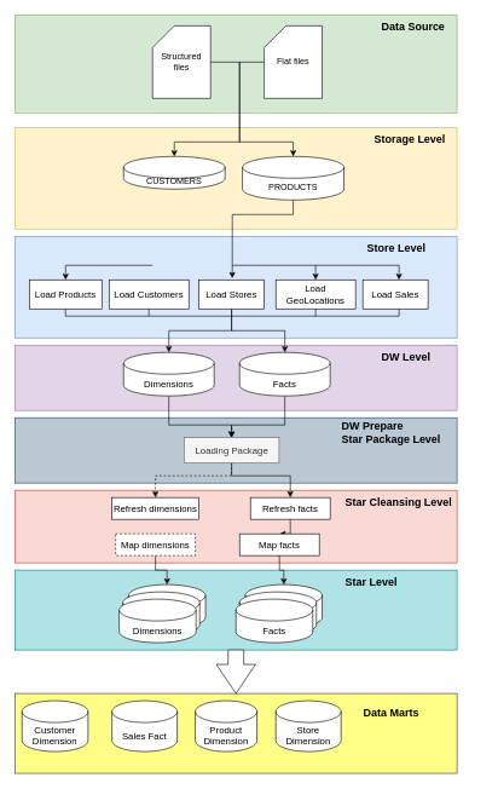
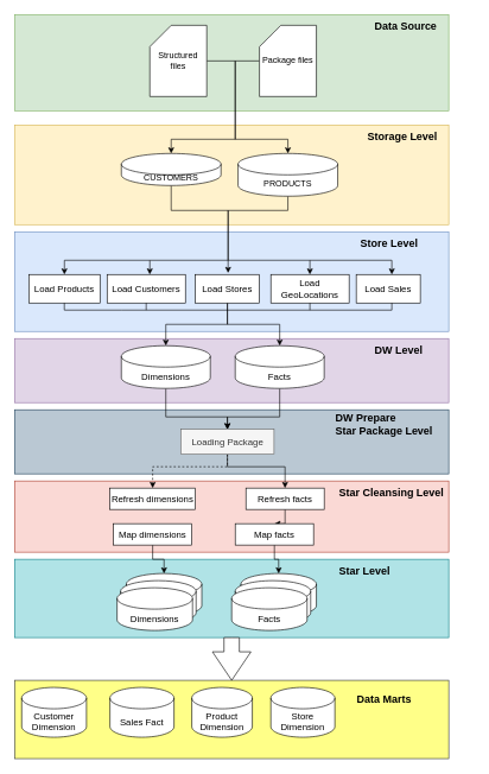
  <mxCell id="0" />
  <mxCell id="1" parent="0" />
  <mxCell id="2" value="" style="rounded=0;whiteSpace=wrap;html=1;fillColor=#ffff88;strokeColor=#36393d;" vertex="1" parent="1"><mxGeometry x="20" y="955" width="610" height="110" as="geometry" /></mxCell>
  <mxCell id="3" value="" style="rounded=0;whiteSpace=wrap;html=1;fillColor=#b0e3e6;strokeColor=#0e8088;" vertex="1" parent="1"><mxGeometry x="20" y="785" width="610" height="110" as="geometry" /></mxCell>
  <mxCell id="4" value="Dimensions" style="shape=cylinder3;whiteSpace=wrap;html=1;boundedLbl=1;backgroundOutline=1;size=15;fontSize=13;" vertex="1" parent="1"><mxGeometry x="177" y="805" width="106" height="60" as="geometry" /></mxCell>
  <mxCell id="5" value="Dimensions" style="shape=cylinder3;whiteSpace=wrap;html=1;boundedLbl=1;backgroundOutline=1;size=15;fontSize=13;" vertex="1" parent="1"><mxGeometry x="169" y="815" width="106" height="60" as="geometry" /></mxCell>
  <mxCell id="6" value="" style="rounded=0;whiteSpace=wrap;html=1;fillColor=#fad9d5;strokeColor=#ae4132;" vertex="1" parent="1"><mxGeometry x="20" y="675" width="610" height="100" as="geometry" /></mxCell>
  <mxCell id="7" value="" style="rounded=0;whiteSpace=wrap;html=1;fillColor=#bac8d3;strokeColor=#23445d;" vertex="1" parent="1"><mxGeometry x="20" y="575" width="610" height="90" as="geometry" /></mxCell>
  <mxCell id="8" value="" style="rounded=0;whiteSpace=wrap;html=1;fillColor=#e1d5e7;strokeColor=#9673a6;" vertex="1" parent="1"><mxGeometry x="20" y="475" width="610" height="90" as="geometry" /></mxCell>
  <mxCell id="9" value="" style="rounded=0;whiteSpace=wrap;html=1;fillColor=#dae8fc;strokeColor=#6c8ebf;" vertex="1" parent="1"><mxGeometry x="20" y="325" width="610" height="140" as="geometry" /></mxCell>
  <mxCell id="10" value="" style="rounded=0;whiteSpace=wrap;html=1;fillColor=#fff2cc;strokeColor=#d6b656;" vertex="1" parent="1"><mxGeometry x="20" y="175" width="610" height="140" as="geometry" /></mxCell>
  <mxCell id="11" value="" style="rounded=0;whiteSpace=wrap;html=1;fillColor=#d5e8d4;strokeColor=#82b366;" vertex="1" parent="1"><mxGeometry x="20" y="20" width="610" height="135" as="geometry" /></mxCell>
  <mxCell id="12" style="edgeStyle=orthogonalEdgeStyle;rounded=0;orthogonalLoop=1;jettySize=auto;html=1;fontSize=13;" edge="1" parent="1" source="13" target="17"><mxGeometry relative="1" as="geometry"><Array as="points"><mxPoint x="330" y="85" /><mxPoint x="330" y="195" /><mxPoint x="240" y="195" /></Array></mxGeometry></mxCell>
  <mxCell id="13" value="Structured files" style="shape=card;whiteSpace=wrap;html=1;" vertex="1" parent="1"><mxGeometry x="210" y="35" width="80" height="100" as="geometry" /></mxCell>
  <mxCell id="14" style="edgeStyle=orthogonalEdgeStyle;rounded=0;orthogonalLoop=1;jettySize=auto;html=1;fontSize=13;" edge="1" parent="1" source="15" target="19"><mxGeometry relative="1" as="geometry"><Array as="points"><mxPoint x="330" y="85" /><mxPoint x="330" y="195" /><mxPoint x="404" y="195" /></Array></mxGeometry></mxCell>
- <mxCell id="15" value="Flat files" style="shape=card;whiteSpace=wrap;html=1;" vertex="1" parent="1"><mxGeometry x="364" y="35" width="80" height="100" as="geometry" /></mxCell>
+ <mxCell id="15" value="Package files" style="shape=card;whiteSpace=wrap;html=1;" vertex="1" parent="1"><mxGeometry x="364" y="35" width="80" height="100" as="geometry" /></mxCell>
+ <mxCell id="16" style="edgeStyle=orthogonalEdgeStyle;rounded=0;orthogonalLoop=1;jettySize=auto;html=1;fontSize=13;entryX=0.545;entryY=0;entryDx=0;entryDy=0;entryPerimeter=0;" edge="1" parent="1" source="17" target="23"><mxGeometry relative="1" as="geometry"><mxPoint x="320" y="365" as="targetPoint" /><Array as="points"><mxPoint x="240" y="295" /><mxPoint x="320" y="295" /><mxPoint x="320" y="365" /><mxPoint x="210" y="365" /></Array></mxGeometry></mxCell>
  <mxCell id="17" value="CUSTOMERS" style="shape=cylinder3;whiteSpace=wrap;html=1;boundedLbl=1;backgroundOutline=1;size=15;" vertex="1" parent="1"><mxGeometry x="170" y="215" width="140" height="45" as="geometry" /></mxCell>
  <mxCell id="18" style="edgeStyle=orthogonalEdgeStyle;rounded=0;orthogonalLoop=1;jettySize=auto;html=1;fontSize=13;entryX=0.511;entryY=-0.054;entryDx=0;entryDy=0;entryPerimeter=0;" edge="1" parent="1" source="19" target="26"><mxGeometry relative="1" as="geometry"><mxPoint x="320" y="365" as="targetPoint" /><Array as="points"><mxPoint x="404" y="295" /><mxPoint x="320" y="295" /></Array></mxGeometry></mxCell>
  <mxCell id="19" value="PRODUCTS" style="shape=cylinder3;whiteSpace=wrap;html=1;boundedLbl=1;backgroundOutline=1;size=15;" vertex="1" parent="1"><mxGeometry x="334" y="215" width="140" height="60" as="geometry" /></mxCell>
  <mxCell id="20" value="Storage Level" style="text;strokeColor=none;fillColor=none;align=left;verticalAlign=middle;spacingLeft=4;spacingRight=4;overflow=hidden;points=[[0,0.5],[1,0.5]];portConstraint=eastwest;rotatable=0;fontSize=15;fontStyle=1" vertex="1" parent="1"><mxGeometry x="510" y="175" width="140" height="30" as="geometry" /></mxCell>
  <mxCell id="21" value="Data Source" style="text;strokeColor=none;fillColor=none;align=left;verticalAlign=middle;spacingLeft=4;spacingRight=4;overflow=hidden;points=[[0,0.5],[1,0.5]];portConstraint=eastwest;rotatable=0;fontSize=15;fontStyle=1" vertex="1" parent="1"><mxGeometry x="520" y="20" width="140" height="30" as="geometry" /></mxCell>
  <mxCell id="22" value="Load Products" style="rounded=0;whiteSpace=wrap;html=1;fontSize=13;" vertex="1" parent="1"><mxGeometry x="40" y="385" width="100" height="40" as="geometry" /></mxCell>
  <mxCell id="23" value="Load Customers" style="rounded=0;whiteSpace=wrap;html=1;fontSize=13;" vertex="1" parent="1"><mxGeometry x="150" y="385" width="110" height="40" as="geometry" /></mxCell>
  <mxCell id="24" style="edgeStyle=orthogonalEdgeStyle;rounded=0;orthogonalLoop=1;jettySize=auto;html=1;fontSize=13;" edge="1" parent="1" source="26" target="36"><mxGeometry relative="1" as="geometry" /></mxCell>
  <mxCell id="25" style="edgeStyle=orthogonalEdgeStyle;rounded=0;orthogonalLoop=1;jettySize=auto;html=1;fontSize=13;" edge="1" parent="1" source="26" target="43"><mxGeometry relative="1" as="geometry" /></mxCell>
  <mxCell id="26" value="Load Stores" style="rounded=0;whiteSpace=wrap;html=1;fontSize=13;" vertex="1" parent="1"><mxGeometry x="274" y="385" width="90" height="40" as="geometry" /></mxCell>
  <mxCell id="27" value="Load GeoLocations" style="rounded=0;whiteSpace=wrap;html=1;fontSize=13;" vertex="1" parent="1"><mxGeometry x="380" y="385" width="110" height="40" as="geometry" /></mxCell>
  <mxCell id="28" value="Load Sales" style="rounded=0;whiteSpace=wrap;html=1;fontSize=13;" vertex="1" parent="1"><mxGeometry x="500" y="385" width="90" height="40" as="geometry" /></mxCell>
  <mxCell id="29" value="" style="endArrow=classic;html=1;rounded=0;fontSize=13;entryX=0.5;entryY=0;entryDx=0;entryDy=0;" edge="1" parent="1" target="22"><mxGeometry width="50" height="50" relative="1" as="geometry"><mxPoint x="90" y="365" as="sourcePoint" /><mxPoint x="100" y="335" as="targetPoint" /></mxGeometry></mxCell>
  <mxCell id="30" value="" style="endArrow=classic;html=1;rounded=0;fontSize=13;entryX=0.5;entryY=0;entryDx=0;entryDy=0;" edge="1" parent="1"><mxGeometry width="50" height="50" relative="1" as="geometry"><mxPoint x="434.9" y="365" as="sourcePoint" /><mxPoint x="434.9" y="385" as="targetPoint" /></mxGeometry></mxCell>
  <mxCell id="31" value="" style="endArrow=classic;html=1;rounded=0;fontSize=13;entryX=0.5;entryY=0;entryDx=0;entryDy=0;" edge="1" parent="1"><mxGeometry width="50" height="50" relative="1" as="geometry"><mxPoint x="550" y="365" as="sourcePoint" /><mxPoint x="550" y="385" as="targetPoint" /></mxGeometry></mxCell>
  <mxCell id="32" value="" style="endArrow=none;html=1;rounded=0;fontSize=13;" edge="1" parent="1"><mxGeometry width="50" height="50" relative="1" as="geometry"><mxPoint x="90" y="365" as="sourcePoint" /><mxPoint x="210" y="365" as="targetPoint" /></mxGeometry></mxCell>
  <mxCell id="33" value="" style="endArrow=none;html=1;rounded=0;fontSize=13;" edge="1" parent="1"><mxGeometry width="50" height="50" relative="1" as="geometry"><mxPoint x="320" y="365" as="sourcePoint" /><mxPoint x="550" y="365" as="targetPoint" /></mxGeometry></mxCell>
  <mxCell id="34" value="Store Level" style="text;strokeColor=none;fillColor=none;align=left;verticalAlign=middle;spacingLeft=4;spacingRight=4;overflow=hidden;points=[[0,0.5],[1,0.5]];portConstraint=eastwest;rotatable=0;fontSize=15;fontStyle=1" vertex="1" parent="1"><mxGeometry x="500" y="325" width="140" height="30" as="geometry" /></mxCell>
  <mxCell id="35" style="edgeStyle=orthogonalEdgeStyle;rounded=0;orthogonalLoop=1;jettySize=auto;html=1;fontSize=13;" edge="1" parent="1" source="36" target="47"><mxGeometry relative="1" as="geometry"><Array as="points"><mxPoint x="233" y="585" /><mxPoint x="319" y="585" /></Array></mxGeometry></mxCell>
  <mxCell id="36" value="Dimensions" style="shape=cylinder3;whiteSpace=wrap;html=1;boundedLbl=1;backgroundOutline=1;size=15;fontSize=13;" vertex="1" parent="1"><mxGeometry x="170" y="485" width="125" height="60" as="geometry" /></mxCell>
  <mxCell id="37" value="" style="endArrow=none;html=1;rounded=0;fontSize=13;" edge="1" parent="1"><mxGeometry width="50" height="50" relative="1" as="geometry"><mxPoint x="204.9" y="435" as="sourcePoint" /><mxPoint x="204.9" y="425" as="targetPoint" /></mxGeometry></mxCell>
  <mxCell id="38" value="" style="endArrow=none;html=1;rounded=0;fontSize=13;" edge="1" parent="1"><mxGeometry width="50" height="50" relative="1" as="geometry"><mxPoint x="434.9" y="435" as="sourcePoint" /><mxPoint x="434.9" y="425" as="targetPoint" /></mxGeometry></mxCell>
  <mxCell id="39" value="" style="endArrow=none;html=1;rounded=0;fontSize=13;" edge="1" parent="1"><mxGeometry width="50" height="50" relative="1" as="geometry"><mxPoint x="89.9" y="435" as="sourcePoint" /><mxPoint x="89.9" y="425" as="targetPoint" /></mxGeometry></mxCell>
  <mxCell id="40" value="" style="endArrow=none;html=1;rounded=0;fontSize=13;" edge="1" parent="1"><mxGeometry width="50" height="50" relative="1" as="geometry"><mxPoint x="550" y="435" as="sourcePoint" /><mxPoint x="550" y="425" as="targetPoint" /></mxGeometry></mxCell>
  <mxCell id="41" value="" style="endArrow=none;html=1;rounded=0;fontSize=13;" edge="1" parent="1"><mxGeometry width="50" height="50" relative="1" as="geometry"><mxPoint x="550" y="435" as="sourcePoint" /><mxPoint x="90" y="435" as="targetPoint" /><Array as="points"><mxPoint x="170" y="435" /></Array></mxGeometry></mxCell>
  <mxCell id="42" style="edgeStyle=orthogonalEdgeStyle;rounded=0;orthogonalLoop=1;jettySize=auto;html=1;fontSize=13;" edge="1" parent="1" source="43" target="47"><mxGeometry relative="1" as="geometry"><Array as="points"><mxPoint x="393" y="585" /><mxPoint x="319" y="585" /></Array></mxGeometry></mxCell>
  <mxCell id="43" value="Facts" style="shape=cylinder3;whiteSpace=wrap;html=1;boundedLbl=1;backgroundOutline=1;size=15;fontSize=13;" vertex="1" parent="1"><mxGeometry x="330" y="485" width="125" height="60" as="geometry" /></mxCell>
  <mxCell id="44" value="DW Level" style="text;strokeColor=none;fillColor=none;align=left;verticalAlign=middle;spacingLeft=4;spacingRight=4;overflow=hidden;points=[[0,0.5],[1,0.5]];portConstraint=eastwest;rotatable=0;fontSize=15;fontStyle=1" vertex="1" parent="1"><mxGeometry x="520" y="475" width="140" height="30" as="geometry" /></mxCell>
  <mxCell id="45" style="edgeStyle=orthogonalEdgeStyle;rounded=0;orthogonalLoop=1;jettySize=auto;html=1;fontSize=13;dashed=1;" edge="1" parent="1" source="47" target="49"><mxGeometry relative="1" as="geometry"><Array as="points"><mxPoint x="319" y="655" /><mxPoint x="214" y="655" /></Array></mxGeometry></mxCell>
  <mxCell id="46" style="edgeStyle=orthogonalEdgeStyle;rounded=0;orthogonalLoop=1;jettySize=auto;html=1;fontSize=13;" edge="1" parent="1" source="47" target="51"><mxGeometry relative="1" as="geometry"><Array as="points"><mxPoint x="319" y="655" /><mxPoint x="400" y="655" /></Array></mxGeometry></mxCell>
  <mxCell id="47" value="Loading Package" style="rounded=0;whiteSpace=wrap;html=1;fontSize=13;fillColor=#f5f5f5;fontColor=#333333;strokeColor=#666666;" vertex="1" parent="1"><mxGeometry x="253.5" y="602.5" width="131" height="35" as="geometry" /></mxCell>
  <mxCell id="48" value="DW Prepare&#10;Star Package Level" style="text;strokeColor=none;fillColor=none;align=left;verticalAlign=middle;spacingLeft=4;spacingRight=4;overflow=hidden;points=[[0,0.5],[1,0.5]];portConstraint=eastwest;rotatable=0;fontSize=15;fontStyle=1" vertex="1" parent="1"><mxGeometry x="465" y="575" width="160" height="40" as="geometry" /></mxCell>
  <mxCell id="49" value="Refresh dimensions" style="rounded=0;whiteSpace=wrap;html=1;fontSize=13;" vertex="1" parent="1"><mxGeometry x="154" y="685" width="120" height="30" as="geometry" /></mxCell>
  <mxCell id="50" style="edgeStyle=orthogonalEdgeStyle;rounded=0;orthogonalLoop=1;jettySize=auto;html=1;entryX=0.5;entryY=0;entryDx=0;entryDy=0;fontSize=13;" edge="1" parent="1" source="51" target="55"><mxGeometry relative="1" as="geometry" /></mxCell>
  <mxCell id="51" value="Refresh facts" style="rounded=0;whiteSpace=wrap;html=1;fontSize=13;" vertex="1" parent="1"><mxGeometry x="345" y="685" width="110" height="30" as="geometry" /></mxCell>
  <mxCell id="52" style="edgeStyle=orthogonalEdgeStyle;rounded=0;orthogonalLoop=1;jettySize=auto;html=1;fontSize=13;" edge="1" parent="1" source="53" target="4"><mxGeometry relative="1" as="geometry" /></mxCell>
- <mxCell id="53" value="Map dimensions" style="rounded=0;whiteSpace=wrap;html=1;fontSize=13;dashed=1;" vertex="1" parent="1"><mxGeometry x="159" y="735" width="110" height="30" as="geometry" /></mxCell>
+ <mxCell id="53" value="Map dimensions" style="rounded=0;whiteSpace=wrap;html=1;fontSize=13;" vertex="1" parent="1"><mxGeometry x="159" y="735" width="110" height="30" as="geometry" /></mxCell>
  <mxCell id="54" style="edgeStyle=orthogonalEdgeStyle;rounded=0;orthogonalLoop=1;jettySize=auto;html=1;entryX=0.5;entryY=0;entryDx=0;entryDy=0;entryPerimeter=0;fontSize=13;" edge="1" parent="1" source="55" target="57"><mxGeometry relative="1" as="geometry" /></mxCell>
  <mxCell id="55" value="Map facts" style="rounded=0;whiteSpace=wrap;html=1;fontSize=13;" vertex="1" parent="1"><mxGeometry x="330" y="735" width="110" height="30" as="geometry" /></mxCell>
  <mxCell id="56" value="Dimensions" style="shape=cylinder3;whiteSpace=wrap;html=1;boundedLbl=1;backgroundOutline=1;size=15;fontSize=13;" vertex="1" parent="1"><mxGeometry x="164" y="825" width="106" height="60" as="geometry" /></mxCell>
  <mxCell id="57" value="Dimensions" style="shape=cylinder3;whiteSpace=wrap;html=1;boundedLbl=1;backgroundOutline=1;size=15;fontSize=13;" vertex="1" parent="1"><mxGeometry x="338" y="805" width="106" height="60" as="geometry" /></mxCell>
  <mxCell id="58" value="Dimensions" style="shape=cylinder3;whiteSpace=wrap;html=1;boundedLbl=1;backgroundOutline=1;size=15;fontSize=13;" vertex="1" parent="1"><mxGeometry x="330" y="815" width="106" height="60" as="geometry" /></mxCell>
  <mxCell id="59" value="Facts" style="shape=cylinder3;whiteSpace=wrap;html=1;boundedLbl=1;backgroundOutline=1;size=15;fontSize=13;" vertex="1" parent="1"><mxGeometry x="325" y="825" width="106" height="60" as="geometry" /></mxCell>
  <mxCell id="60" value="Star Cleansing Level" style="text;strokeColor=none;fillColor=none;align=left;verticalAlign=middle;spacingLeft=4;spacingRight=4;overflow=hidden;points=[[0,0.5],[1,0.5]];portConstraint=eastwest;rotatable=0;fontSize=15;fontStyle=1" vertex="1" parent="1"><mxGeometry x="470" y="675" width="170" height="30" as="geometry" /></mxCell>
  <mxCell id="61" value="Star Level" style="text;strokeColor=none;fillColor=none;align=left;verticalAlign=middle;spacingLeft=4;spacingRight=4;overflow=hidden;points=[[0,0.5],[1,0.5]];portConstraint=eastwest;rotatable=0;fontSize=15;fontStyle=1" vertex="1" parent="1"><mxGeometry x="470" y="785" width="170" height="30" as="geometry" /></mxCell>
  <mxCell id="62" value="Customer Dimension" style="shape=cylinder3;whiteSpace=wrap;html=1;boundedLbl=1;backgroundOutline=1;size=15;fontSize=13;" vertex="1" parent="1"><mxGeometry x="30" y="965" width="91" height="70" as="geometry" /></mxCell>
  <mxCell id="63" value="Product Dimension" style="shape=cylinder3;whiteSpace=wrap;html=1;boundedLbl=1;backgroundOutline=1;size=15;fontSize=13;" vertex="1" parent="1"><mxGeometry x="269" y="965" width="85" height="70" as="geometry" /></mxCell>
  <mxCell id="64" value="Store Dimension" style="shape=cylinder3;whiteSpace=wrap;html=1;boundedLbl=1;backgroundOutline=1;size=15;fontSize=13;" vertex="1" parent="1"><mxGeometry x="380" y="965" width="90" height="70" as="geometry" /></mxCell>
  <mxCell id="65" value="Sales Fact" style="shape=cylinder3;whiteSpace=wrap;html=1;boundedLbl=1;backgroundOutline=1;size=15;fontSize=13;" vertex="1" parent="1"><mxGeometry x="154" y="965" width="90" height="70" as="geometry" /></mxCell>
  <mxCell id="66" value="Data Marts" style="text;strokeColor=none;fillColor=none;align=left;verticalAlign=middle;spacingLeft=4;spacingRight=4;overflow=hidden;points=[[0,0.5],[1,0.5]];portConstraint=eastwest;rotatable=0;fontSize=15;fontStyle=1" vertex="1" parent="1"><mxGeometry x="495" y="965" width="170" height="30" as="geometry" /></mxCell>
  <mxCell id="67" value="" style="html=1;shadow=0;dashed=0;align=center;verticalAlign=middle;shape=mxgraph.arrows2.arrow;dy=0.6;dx=40;direction=south;notch=0;fontSize=13;" vertex="1" parent="1"><mxGeometry x="298" y="895" width="54" height="60" as="geometry" /></mxCell>
